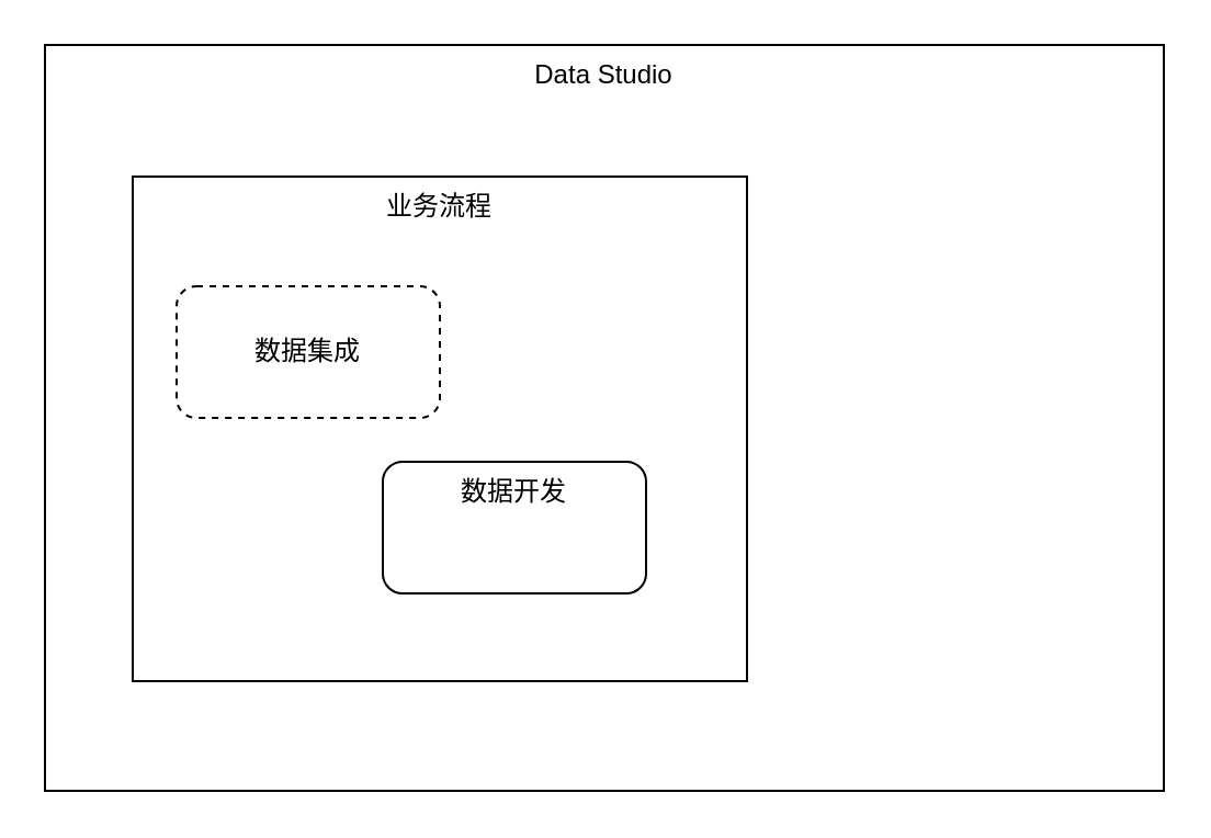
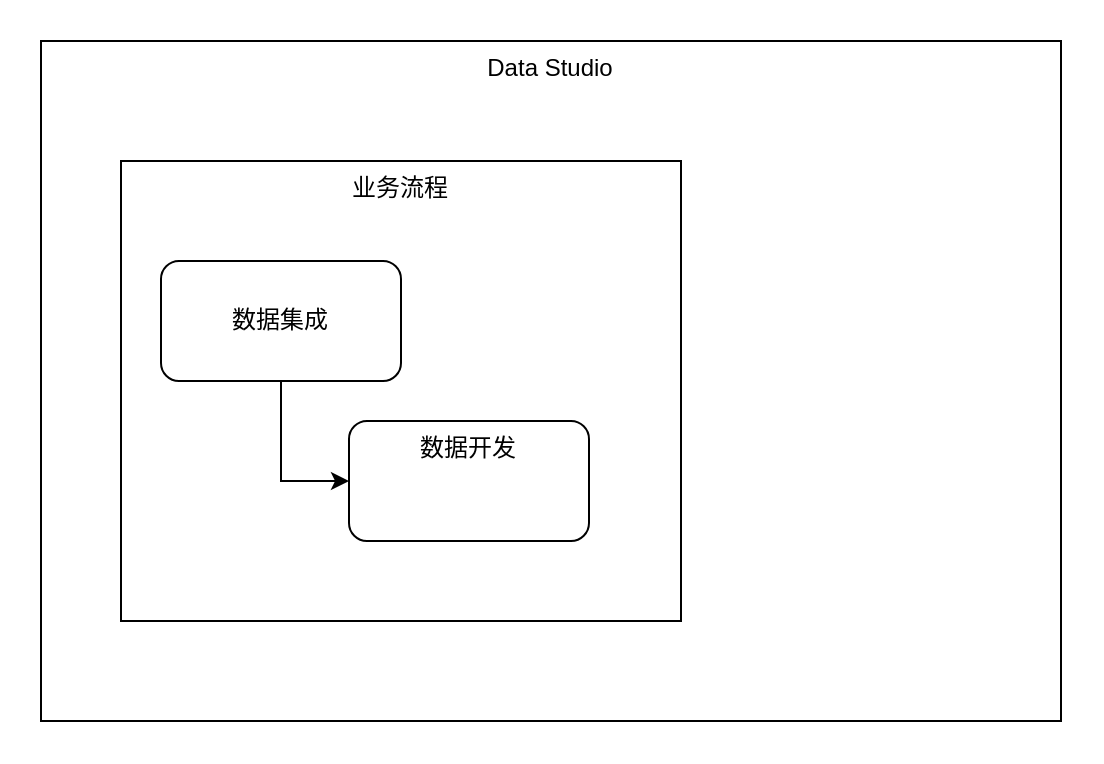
  <mxCell id="0" />
  <mxCell id="1" parent="0" />
  <mxCell id="2" value="Data Studio" style="rounded=0;whiteSpace=wrap;html=1;align=center;verticalAlign=top;" vertex="1" parent="1"><mxGeometry x="20" y="20" width="510" height="340" as="geometry" /></mxCell>
  <mxCell id="3" value="业务流程" style="rounded=0;whiteSpace=wrap;html=1;align=center;verticalAlign=top;" vertex="1" parent="1"><mxGeometry x="60" y="80" width="280" height="230" as="geometry" /></mxCell>
- <mxCell id="5" value="数据集成" style="rounded=1;whiteSpace=wrap;html=1;align=center;dashed=1;" vertex="1" parent="1"><mxGeometry x="80" y="130" width="120" height="60" as="geometry" /></mxCell>
+ <mxCell id="4" style="edgeStyle=orthogonalEdgeStyle;rounded=0;orthogonalLoop=1;jettySize=auto;html=1;entryX=0;entryY=0.5;entryDx=0;entryDy=0;" edge="1" parent="1" source="5" target="6"><mxGeometry relative="1" as="geometry" /></mxCell>
+ <mxCell id="5" value="数据集成" style="rounded=1;whiteSpace=wrap;html=1;align=center;" vertex="1" parent="1"><mxGeometry x="80" y="130" width="120" height="60" as="geometry" /></mxCell>
  <mxCell id="6" value="数据开发" style="rounded=1;whiteSpace=wrap;html=1;align=center;verticalAlign=top;" vertex="1" parent="1"><mxGeometry x="174" y="210" width="120" height="60" as="geometry" /></mxCell>
